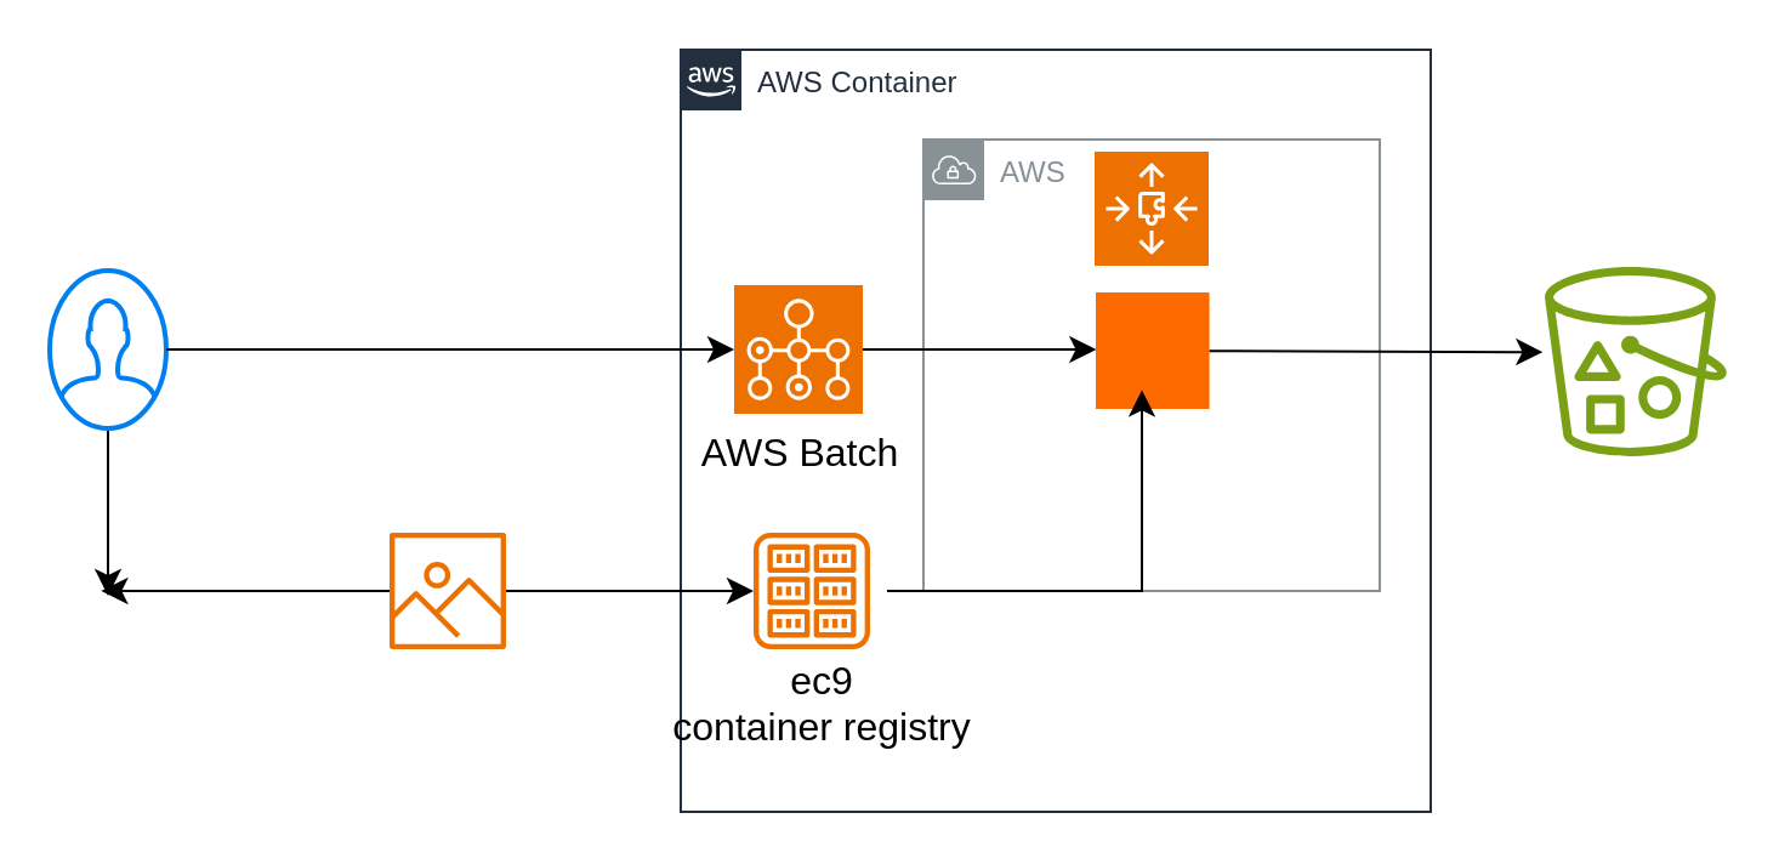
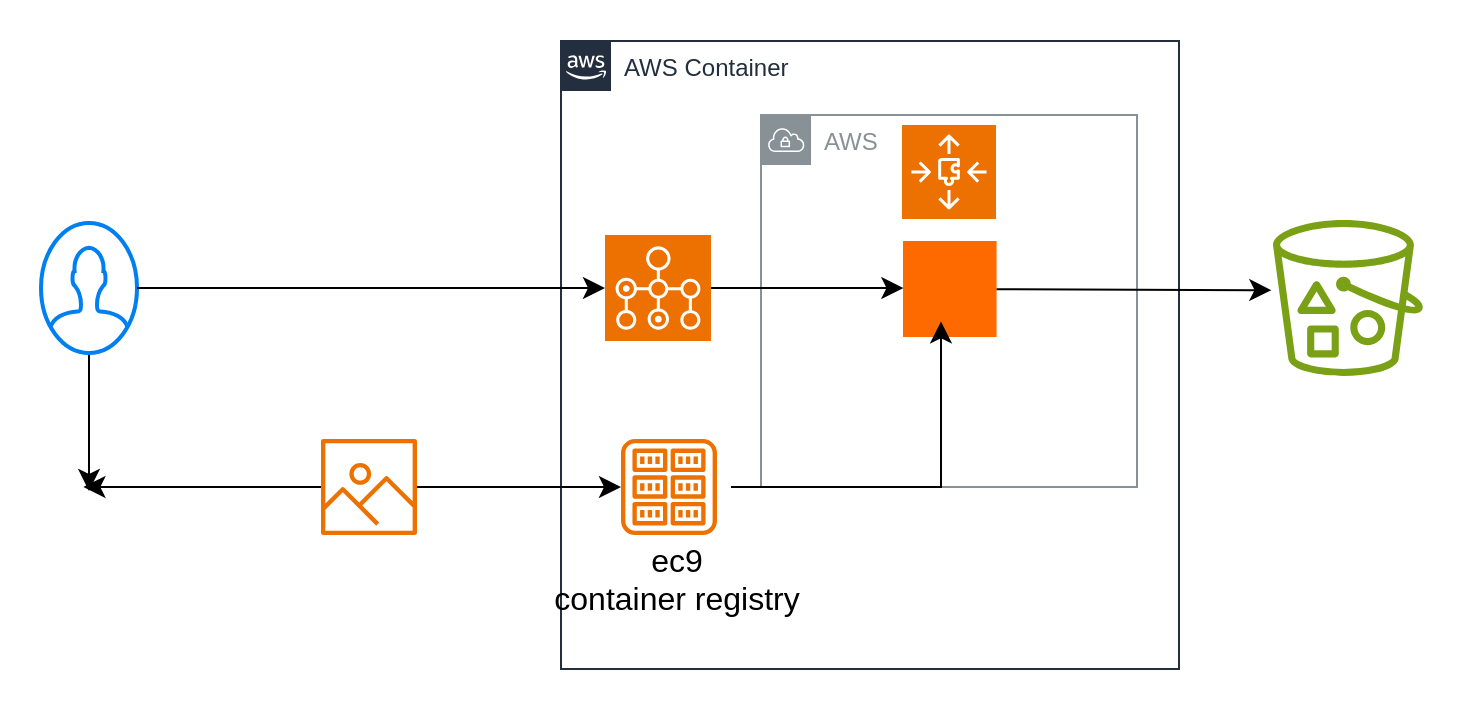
  <mxCell id="0" />
  <mxCell id="1" parent="0" />
  <mxCell id="2" style="edgeStyle=orthogonalEdgeStyle;rounded=0;orthogonalLoop=1;jettySize=auto;html=1;fontSize=12;startSize=8;endSize=8;" edge="1" parent="1" source="3"><mxGeometry relative="1" as="geometry"><mxPoint x="44" y="245" as="targetPoint" /></mxGeometry></mxCell>
  <mxCell id="3" value="" style="html=1;verticalLabelPosition=bottom;align=center;labelBackgroundColor=#ffffff;verticalAlign=top;strokeWidth=2;strokeColor=#0080F0;shadow=0;dashed=0;shape=mxgraph.ios7.icons.user;" vertex="1" parent="1"><mxGeometry x="20" y="111" width="48" height="65" as="geometry" /></mxCell>
  <mxCell id="4" value="AWS Container" style="points=[[0,0],[0.25,0],[0.5,0],[0.75,0],[1,0],[1,0.25],[1,0.5],[1,0.75],[1,1],[0.75,1],[0.5,1],[0.25,1],[0,1],[0,0.75],[0,0.5],[0,0.25]];outlineConnect=0;gradientColor=none;html=1;whiteSpace=wrap;fontSize=12;fontStyle=0;container=1;pointerEvents=0;collapsible=0;recursiveResize=0;shape=mxgraph.aws4.group;grIcon=mxgraph.aws4.group_aws_cloud_alt;strokeColor=#232F3E;fillColor=none;verticalAlign=top;align=left;spacingLeft=30;fontColor=#232F3E;dashed=0;" vertex="1" parent="1"><mxGeometry x="280" y="20" width="309" height="314" as="geometry" /></mxCell>
  <mxCell id="5" value="AWS" style="sketch=0;outlineConnect=0;gradientColor=none;html=1;whiteSpace=wrap;fontSize=12;fontStyle=0;shape=mxgraph.aws4.group;grIcon=mxgraph.aws4.group_vpc;strokeColor=#879196;fillColor=none;verticalAlign=top;align=left;spacingLeft=30;fontColor=#879196;dashed=0;" vertex="1" parent="4"><mxGeometry x="100" y="37" width="188" height="186" as="geometry" /></mxCell>
  <mxCell id="6" value="" style="sketch=0;outlineConnect=0;fontColor=#232F3E;gradientColor=none;fillColor=#ED7100;strokeColor=none;dashed=0;verticalLabelPosition=bottom;verticalAlign=top;align=center;html=1;fontSize=12;fontStyle=0;aspect=fixed;pointerEvents=1;shape=mxgraph.aws4.registry;" vertex="1" parent="4"><mxGeometry x="30" y="199" width="48" height="48" as="geometry" /></mxCell>
  <mxCell id="7" value="" style="sketch=0;points=[[0,0,0],[0.25,0,0],[0.5,0,0],[0.75,0,0],[1,0,0],[0,1,0],[0.25,1,0],[0.5,1,0],[0.75,1,0],[1,1,0],[0,0.25,0],[0,0.5,0],[0,0.75,0],[1,0.25,0],[1,0.5,0],[1,0.75,0]];outlineConnect=0;fontColor=#232F3E;fillColor=#ED7100;strokeColor=#ffffff;dashed=0;verticalLabelPosition=bottom;verticalAlign=top;align=center;html=1;fontSize=12;fontStyle=0;aspect=fixed;shape=mxgraph.aws4.resourceIcon;resIcon=mxgraph.aws4.batch;" vertex="1" parent="4"><mxGeometry x="22" y="97" width="53" height="53" as="geometry" /></mxCell>
- <mxCell id="8" value="AWS Batch" style="text;html=1;align=center;verticalAlign=middle;resizable=0;points=[];autosize=1;strokeColor=none;fillColor=none;fontSize=16;" vertex="1" parent="4"><mxGeometry x="-1" y="150" width="99" height="31" as="geometry" /></mxCell>
  <mxCell id="9" value="" style="points=[];aspect=fixed;html=1;align=center;shadow=0;dashed=0;fillColor=#FF6A00;strokeColor=none;shape=mxgraph.alibaba_cloud.batchcompute;" vertex="1" parent="4"><mxGeometry x="171" y="100" width="46.8" height="48" as="geometry" /></mxCell>
  <mxCell id="10" style="edgeStyle=none;curved=1;rounded=0;orthogonalLoop=1;jettySize=auto;html=1;entryX=0.004;entryY=0.49;entryDx=0;entryDy=0;entryPerimeter=0;fontSize=12;startSize=8;endSize=8;" edge="1" parent="4" source="7" target="9"><mxGeometry relative="1" as="geometry" /></mxCell>
  <mxCell id="11" value="ec9&lt;div&gt;container registry&lt;/div&gt;&lt;div&gt;&lt;br&gt;&lt;/div&gt;" style="text;html=1;align=center;verticalAlign=middle;resizable=0;points=[];autosize=1;strokeColor=none;fillColor=none;fontSize=16;" vertex="1" parent="4"><mxGeometry x="-13" y="244" width="141" height="70" as="geometry" /></mxCell>
  <mxCell id="12" value="" style="sketch=0;points=[[0,0,0],[0.25,0,0],[0.5,0,0],[0.75,0,0],[1,0,0],[0,1,0],[0.25,1,0],[0.5,1,0],[0.75,1,0],[1,1,0],[0,0.25,0],[0,0.5,0],[0,0.75,0],[1,0.25,0],[1,0.5,0],[1,0.75,0]];outlineConnect=0;fontColor=#232F3E;fillColor=#ED7100;strokeColor=#ffffff;dashed=0;verticalLabelPosition=bottom;verticalAlign=top;align=center;html=1;fontSize=12;fontStyle=0;aspect=fixed;shape=mxgraph.aws4.resourceIcon;resIcon=mxgraph.aws4.auto_scaling3;" vertex="1" parent="4"><mxGeometry x="170.5" y="42" width="47" height="47" as="geometry" /></mxCell>
  <mxCell id="13" value="" style="edgeStyle=orthogonalEdgeStyle;orthogonalLoop=1;jettySize=auto;html=1;rounded=0;fontSize=12;startSize=8;endSize=8;entryX=0.406;entryY=0.879;entryDx=0;entryDy=0;entryPerimeter=0;" edge="1" parent="4"><mxGeometry width="120" relative="1" as="geometry"><mxPoint x="85" y="223" as="sourcePoint" /><mxPoint x="190.001" y="140.192" as="targetPoint" /><Array as="points"><mxPoint x="190" y="223" /></Array></mxGeometry></mxCell>
  <mxCell id="14" value="" style="sketch=0;outlineConnect=0;fontColor=#232F3E;gradientColor=none;fillColor=#7AA116;strokeColor=none;dashed=0;verticalLabelPosition=bottom;verticalAlign=top;align=center;html=1;fontSize=12;fontStyle=0;aspect=fixed;pointerEvents=1;shape=mxgraph.aws4.bucket_with_objects;" vertex="1" parent="1"><mxGeometry x="636" y="109.5" width="75" height="78" as="geometry" /></mxCell>
  <mxCell id="15" style="edgeStyle=none;curved=1;rounded=0;orthogonalLoop=1;jettySize=auto;html=1;fontSize=12;startSize=8;endSize=8;" edge="1" parent="1" source="17" target="6"><mxGeometry relative="1" as="geometry" /></mxCell>
  <mxCell id="16" style="edgeStyle=none;curved=1;rounded=0;orthogonalLoop=1;jettySize=auto;html=1;fontSize=12;startSize=8;endSize=8;" edge="1" parent="1" source="17"><mxGeometry relative="1" as="geometry"><mxPoint x="41.2" y="243" as="targetPoint" /></mxGeometry></mxCell>
  <mxCell id="17" value="" style="sketch=0;outlineConnect=0;fontColor=#232F3E;gradientColor=none;fillColor=#ED7100;strokeColor=none;dashed=0;verticalLabelPosition=bottom;verticalAlign=top;align=center;html=1;fontSize=12;fontStyle=0;aspect=fixed;pointerEvents=1;shape=mxgraph.aws4.container_registry_image;" vertex="1" parent="1"><mxGeometry x="160" y="219" width="48" height="48" as="geometry" /></mxCell>
  <mxCell id="18" style="edgeStyle=none;curved=1;rounded=0;orthogonalLoop=1;jettySize=auto;html=1;entryX=0;entryY=0.5;entryDx=0;entryDy=0;entryPerimeter=0;fontSize=12;startSize=8;endSize=8;" edge="1" parent="1" source="3" target="7"><mxGeometry relative="1" as="geometry" /></mxCell>
  <mxCell id="19" style="edgeStyle=none;curved=1;rounded=0;orthogonalLoop=1;jettySize=auto;html=1;entryX=-0.011;entryY=0.45;entryDx=0;entryDy=0;entryPerimeter=0;fontSize=12;startSize=8;endSize=8;" edge="1" parent="1" source="9" target="14"><mxGeometry relative="1" as="geometry" /></mxCell>
